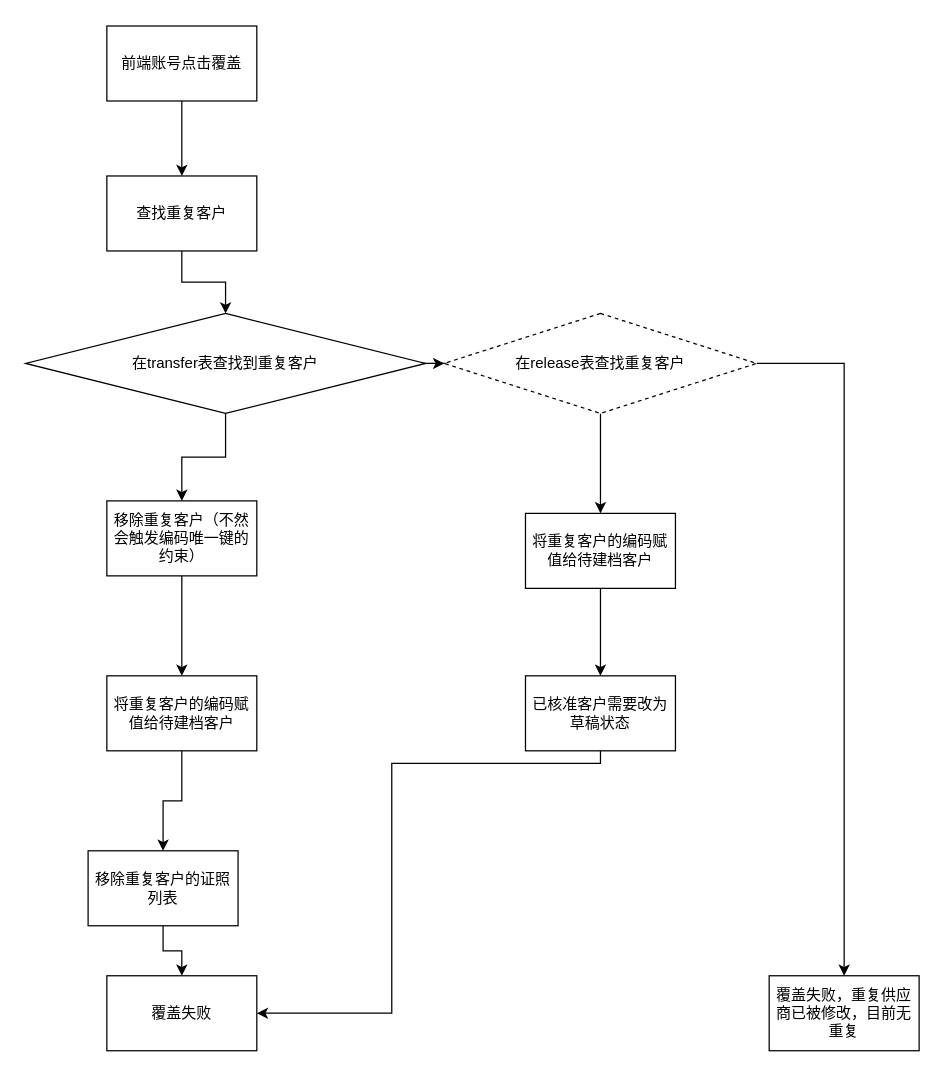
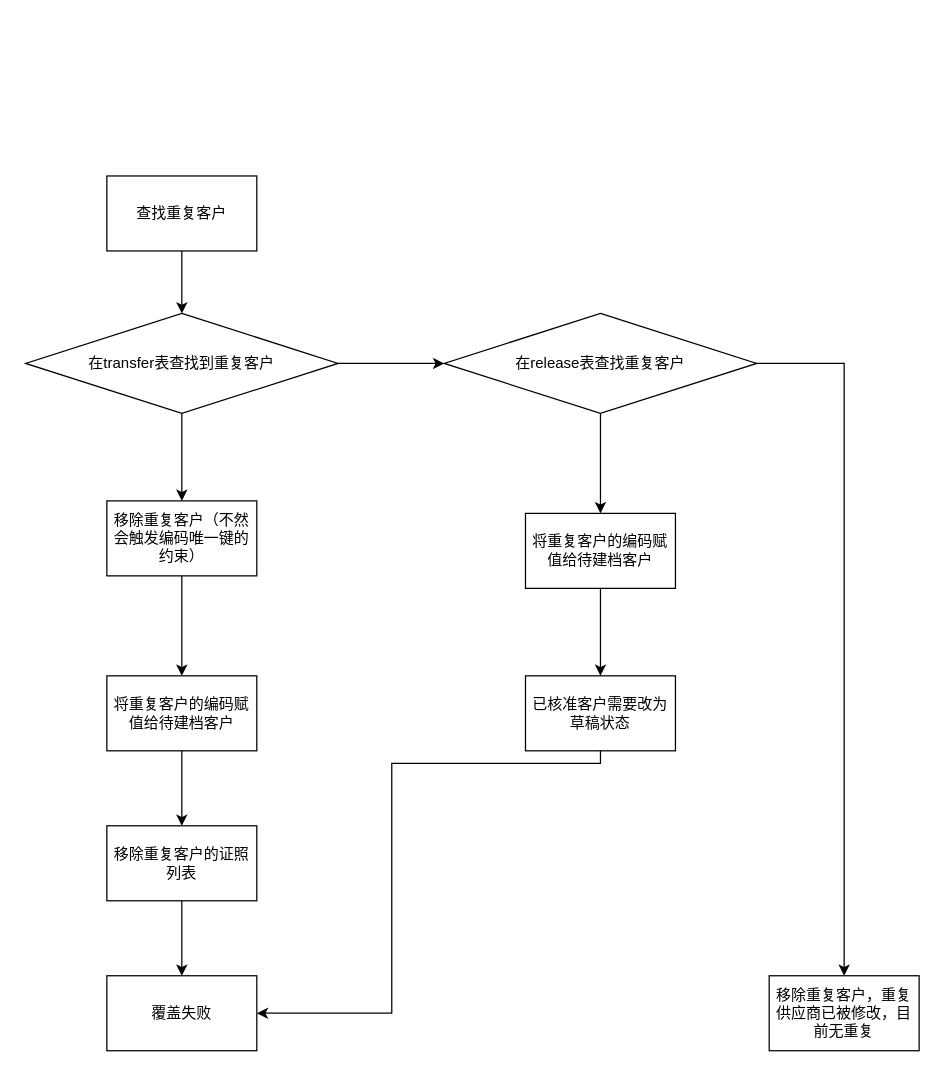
  <mxCell id="0" />
  <mxCell id="1" parent="0" />
- <mxCell id="2" style="edgeStyle=orthogonalEdgeStyle;rounded=0;orthogonalLoop=1;jettySize=auto;html=1;entryX=0.5;entryY=0;entryDx=0;entryDy=0;" parent="1" source="3" target="5" edge="1"><mxGeometry relative="1" as="geometry" /></mxCell>
- <mxCell id="3" value="前端账号点击覆盖" style="rounded=0;whiteSpace=wrap;html=1;" parent="1" vertex="1"><mxGeometry x="85" y="20" width="120" height="60" as="geometry" /></mxCell>
  <mxCell id="4" style="edgeStyle=orthogonalEdgeStyle;rounded=0;orthogonalLoop=1;jettySize=auto;html=1;entryX=0.5;entryY=0;entryDx=0;entryDy=0;" parent="1" source="5" target="17" edge="1"><mxGeometry relative="1" as="geometry" /></mxCell>
  <mxCell id="5" value="查找重复客户" style="rounded=0;whiteSpace=wrap;html=1;" parent="1" vertex="1"><mxGeometry x="85" y="140" width="120" height="60" as="geometry" /></mxCell>
  <mxCell id="6" style="edgeStyle=orthogonalEdgeStyle;rounded=0;orthogonalLoop=1;jettySize=auto;html=1;" parent="1" source="7" target="9" edge="1"><mxGeometry relative="1" as="geometry" /></mxCell>
  <mxCell id="7" value="将重复客户的编码赋值给待建档客户" style="rounded=0;whiteSpace=wrap;html=1;" parent="1" vertex="1"><mxGeometry x="85" y="540" width="120" height="60" as="geometry" /></mxCell>
  <mxCell id="8" style="edgeStyle=orthogonalEdgeStyle;rounded=0;orthogonalLoop=1;jettySize=auto;html=1;entryX=0.5;entryY=0;entryDx=0;entryDy=0;" parent="1" source="9" target="10" edge="1"><mxGeometry relative="1" as="geometry" /></mxCell>
- <mxCell id="9" value="移除重复客户的证照列表" style="rounded=0;whiteSpace=wrap;html=1;" parent="1" vertex="1"><mxGeometry x="70" y="680" width="120" height="60" as="geometry" /></mxCell>
+ <mxCell id="9" value="移除重复客户的证照列表" style="rounded=0;whiteSpace=wrap;html=1;" parent="1" vertex="1"><mxGeometry x="85" y="660" width="120" height="60" as="geometry" /></mxCell>
  <mxCell id="10" value="覆盖失败" style="rounded=0;whiteSpace=wrap;html=1;" parent="1" vertex="1"><mxGeometry x="85" y="780" width="120" height="60" as="geometry" /></mxCell>
  <mxCell id="11" style="edgeStyle=orthogonalEdgeStyle;rounded=0;orthogonalLoop=1;jettySize=auto;html=1;" parent="1" source="12" target="14" edge="1"><mxGeometry relative="1" as="geometry" /></mxCell>
  <mxCell id="12" value="将重复客户的编码赋值给待建档客户" style="rounded=0;whiteSpace=wrap;html=1;" parent="1" vertex="1"><mxGeometry x="420" y="410" width="120" height="60" as="geometry" /></mxCell>
  <mxCell id="13" style="edgeStyle=orthogonalEdgeStyle;rounded=0;orthogonalLoop=1;jettySize=auto;html=1;entryX=1;entryY=0.5;entryDx=0;entryDy=0;" parent="1" source="14" target="10" edge="1"><mxGeometry relative="1" as="geometry"><Array as="points"><mxPoint x="480" y="610" /><mxPoint x="313" y="610" /><mxPoint x="313" y="810" /></Array></mxGeometry></mxCell>
  <mxCell id="14" value="已核准客户需要改为草稿状态" style="rounded=0;whiteSpace=wrap;html=1;" parent="1" vertex="1"><mxGeometry x="420" y="540" width="120" height="60" as="geometry" /></mxCell>
  <mxCell id="15" style="edgeStyle=orthogonalEdgeStyle;rounded=0;orthogonalLoop=1;jettySize=auto;html=1;entryX=0;entryY=0.5;entryDx=0;entryDy=0;" parent="1" source="17" target="20" edge="1"><mxGeometry relative="1" as="geometry" /></mxCell>
  <mxCell id="16" style="edgeStyle=orthogonalEdgeStyle;rounded=0;orthogonalLoop=1;jettySize=auto;html=1;entryX=0.5;entryY=0;entryDx=0;entryDy=0;" edge="1" parent="1" source="17" target="23"><mxGeometry relative="1" as="geometry" /></mxCell>
- <mxCell id="17" value="&lt;span&gt;在transfer表查找到重复客户&lt;/span&gt;" style="rhombus;whiteSpace=wrap;html=1;" parent="1" vertex="1"><mxGeometry x="20" y="250" width="320" height="80" as="geometry" /></mxCell>
+ <mxCell id="17" value="&lt;span&gt;在transfer表查找到重复客户&lt;/span&gt;" style="rhombus;whiteSpace=wrap;html=1;" parent="1" vertex="1"><mxGeometry x="20" y="250" width="250" height="80" as="geometry" /></mxCell>
  <mxCell id="18" style="edgeStyle=orthogonalEdgeStyle;rounded=0;orthogonalLoop=1;jettySize=auto;html=1;entryX=0.5;entryY=0;entryDx=0;entryDy=0;" parent="1" source="20" target="12" edge="1"><mxGeometry relative="1" as="geometry" /></mxCell>
  <mxCell id="19" style="edgeStyle=orthogonalEdgeStyle;rounded=0;orthogonalLoop=1;jettySize=auto;html=1;entryX=0.5;entryY=0;entryDx=0;entryDy=0;" parent="1" source="20" target="21" edge="1"><mxGeometry relative="1" as="geometry" /></mxCell>
- <mxCell id="20" value="&lt;span&gt;在release表查找重复客户&lt;/span&gt;" style="rhombus;whiteSpace=wrap;html=1;dashed=1;" parent="1" vertex="1"><mxGeometry x="355" y="250" width="250" height="80" as="geometry" /></mxCell>
- <mxCell id="21" value="覆盖失败，重复供应商已被修改，目前无重复" style="rounded=0;whiteSpace=wrap;html=1;" parent="1" vertex="1"><mxGeometry x="615" y="780" width="120" height="60" as="geometry" /></mxCell>
+ <mxCell id="20" value="&lt;span&gt;在release表查找重复客户&lt;/span&gt;" style="rhombus;whiteSpace=wrap;html=1;" parent="1" vertex="1"><mxGeometry x="355" y="250" width="250" height="80" as="geometry" /></mxCell>
+ <mxCell id="21" value="移除重复客户，重复供应商已被修改，目前无重复" style="rounded=0;whiteSpace=wrap;html=1;" parent="1" vertex="1"><mxGeometry x="615" y="780" width="120" height="60" as="geometry" /></mxCell>
  <mxCell id="22" style="edgeStyle=orthogonalEdgeStyle;rounded=0;orthogonalLoop=1;jettySize=auto;html=1;entryX=0.5;entryY=0;entryDx=0;entryDy=0;" edge="1" parent="1" source="23" target="7"><mxGeometry relative="1" as="geometry" /></mxCell>
  <mxCell id="23" value="移除重复客户（不然会触发编码唯一键的约束）" style="rounded=0;whiteSpace=wrap;html=1;" vertex="1" parent="1"><mxGeometry x="85" y="400" width="120" height="60" as="geometry" /></mxCell>
